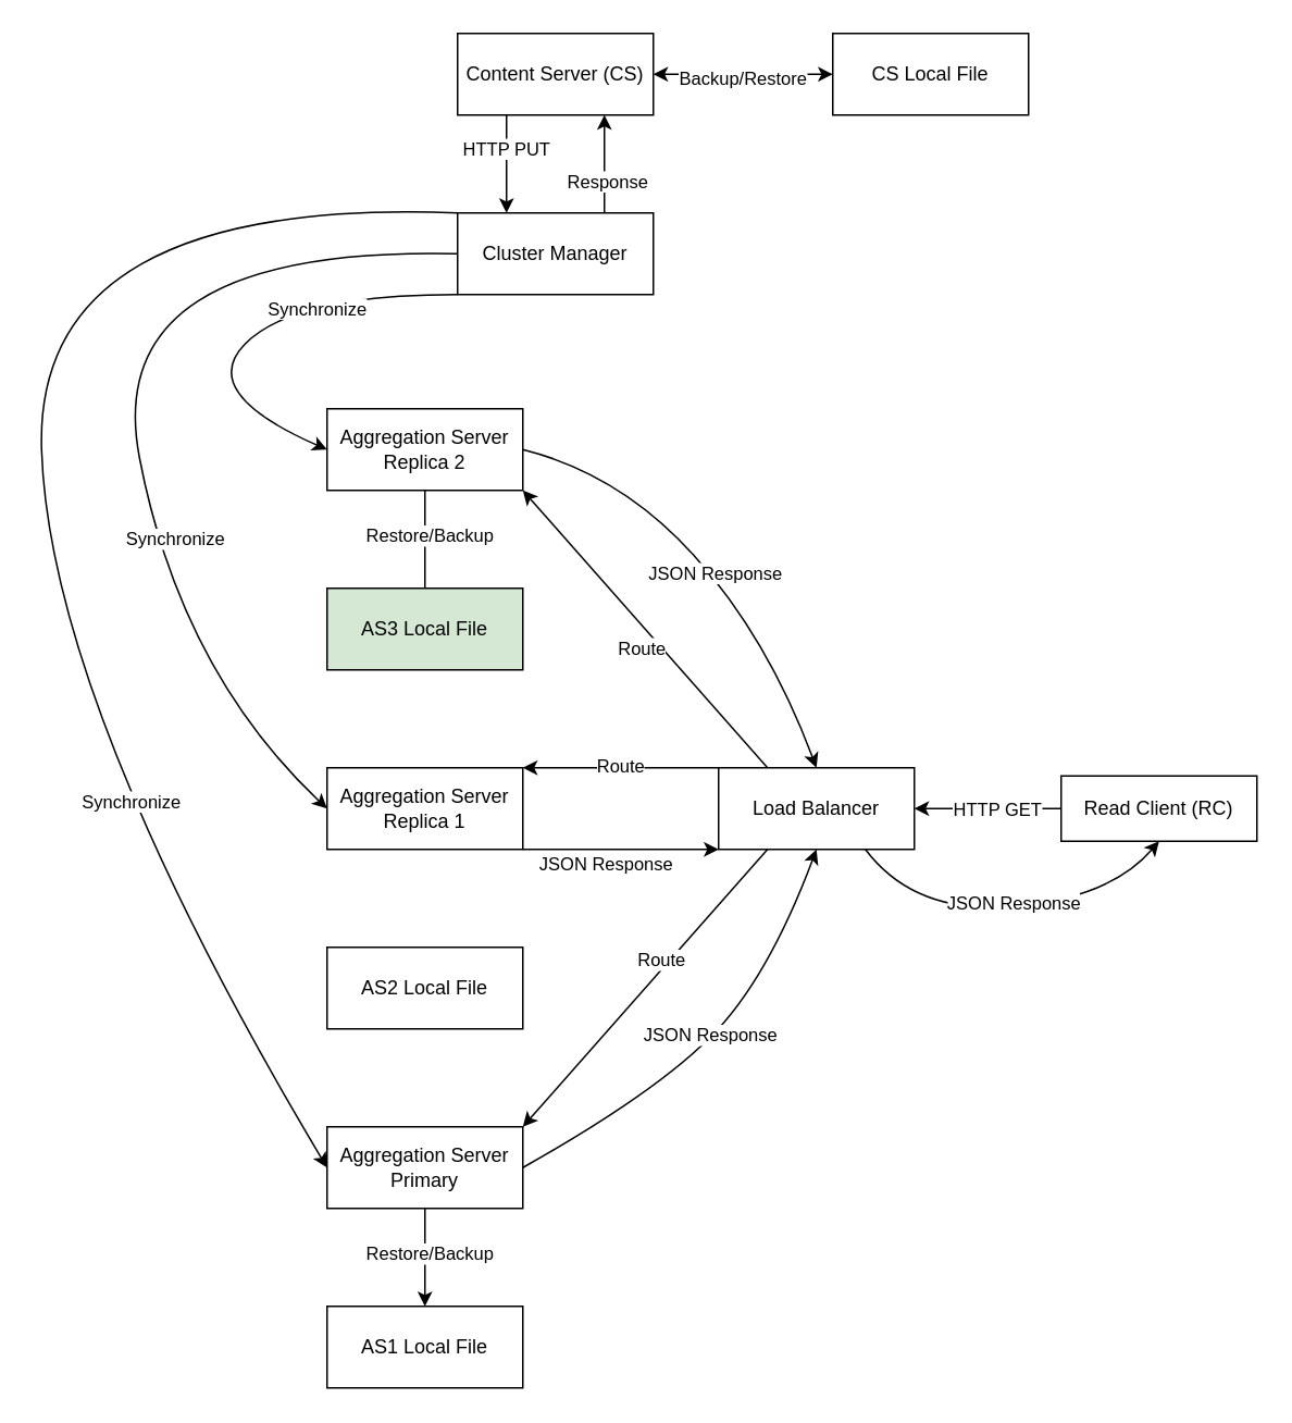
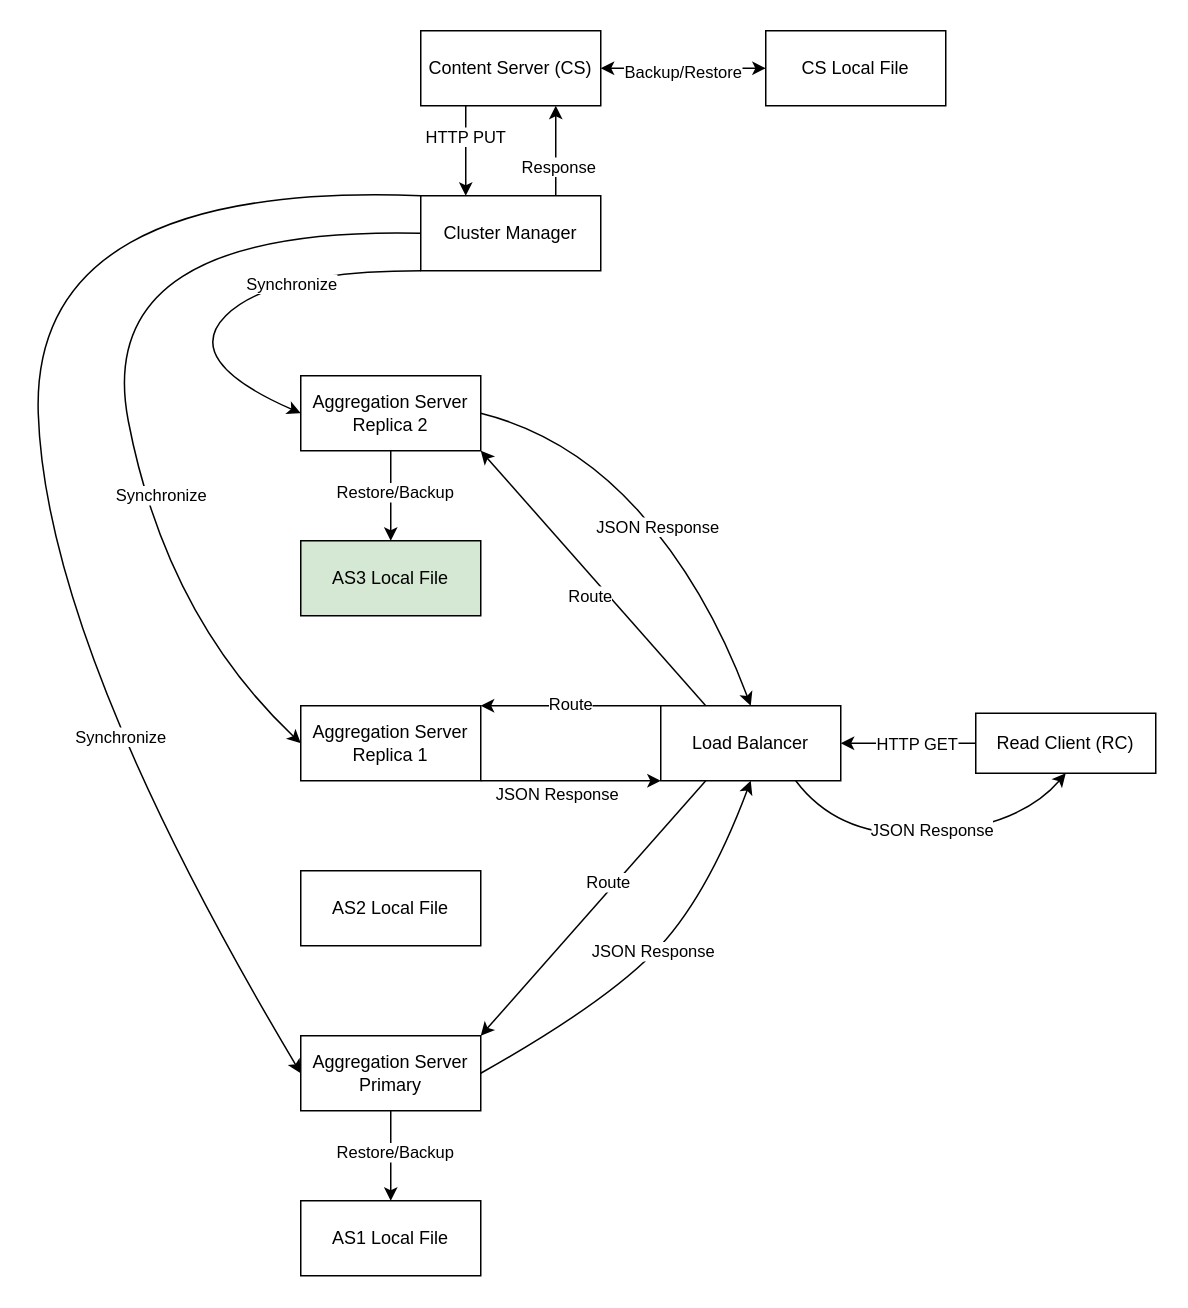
  <mxCell id="0" />
  <mxCell id="1" parent="0" />
  <mxCell id="2" value="Content Server (CS)" style="rounded=0;whiteSpace=wrap;html=1;" parent="1" vertex="1"><mxGeometry x="280" y="20" width="120" height="50" as="geometry" /></mxCell>
  <mxCell id="3" value="Cluster Manager" style="rounded=0;whiteSpace=wrap;html=1;" parent="1" vertex="1"><mxGeometry x="280" y="130" width="120" height="50" as="geometry" /></mxCell>
  <mxCell id="4" value="Read Client (RC)" style="rounded=0;whiteSpace=wrap;html=1;" parent="1" vertex="1"><mxGeometry x="650" y="475" width="120" height="40" as="geometry" /></mxCell>
  <mxCell id="5" value="CS Local File" style="rounded=0;whiteSpace=wrap;html=1;" parent="1" vertex="1"><mxGeometry x="510" y="20" width="120" height="50" as="geometry" /></mxCell>
  <mxCell id="6" value="" style="curved=1;endArrow=classic;html=1;rounded=0;entryX=0.5;entryY=1;entryDx=0;entryDy=0;exitX=0.75;exitY=1;exitDx=0;exitDy=0;" parent="1" source="17" target="4" edge="1"><mxGeometry width="50" height="50" relative="1" as="geometry"><mxPoint x="610" y="590" as="sourcePoint" /><mxPoint x="770" y="605" as="targetPoint" /><Array as="points"><mxPoint x="560" y="560" /><mxPoint x="680" y="550" /></Array></mxGeometry></mxCell>
  <mxCell id="7" value="JSON Response" style="edgeLabel;html=1;align=center;verticalAlign=middle;resizable=0;points=[];" parent="6" vertex="1" connectable="0"><mxGeometry x="0.026" y="2" relative="1" as="geometry"><mxPoint as="offset" /></mxGeometry></mxCell>
  <mxCell id="8" value="" style="endArrow=classic;html=1;rounded=0;exitX=0;exitY=0.5;exitDx=0;exitDy=0;entryX=1;entryY=0.5;entryDx=0;entryDy=0;" parent="1" source="4" target="17" edge="1"><mxGeometry width="50" height="50" relative="1" as="geometry"><mxPoint x="350" y="480" as="sourcePoint" /><mxPoint x="480" y="700" as="targetPoint" /></mxGeometry></mxCell>
  <mxCell id="9" value="HTTP GET" style="edgeLabel;html=1;align=center;verticalAlign=middle;resizable=0;points=[];" parent="8" vertex="1" connectable="0"><mxGeometry x="0.013" y="-1" relative="1" as="geometry"><mxPoint x="6" y="1" as="offset" /></mxGeometry></mxCell>
  <mxCell id="10" value="" style="endArrow=classic;html=1;rounded=0;entryX=0.75;entryY=1;entryDx=0;entryDy=0;exitX=0.75;exitY=0;exitDx=0;exitDy=0;" parent="1" source="3" target="2" edge="1"><mxGeometry width="50" height="50" relative="1" as="geometry"><mxPoint x="380" y="130" as="sourcePoint" /><mxPoint x="380" y="70" as="targetPoint" /></mxGeometry></mxCell>
  <mxCell id="11" value="Response" style="edgeLabel;html=1;align=center;verticalAlign=middle;resizable=0;points=[];" parent="10" vertex="1" connectable="0"><mxGeometry x="0.013" y="-1" relative="1" as="geometry"><mxPoint y="10" as="offset" /></mxGeometry></mxCell>
  <mxCell id="12" value="" style="endArrow=classic;startArrow=classic;html=1;rounded=0;exitX=1;exitY=0.5;exitDx=0;exitDy=0;entryX=0;entryY=0.5;entryDx=0;entryDy=0;" parent="1" source="2" target="5" edge="1"><mxGeometry width="50" height="50" relative="1" as="geometry"><mxPoint x="420" y="340" as="sourcePoint" /><mxPoint x="470" y="290" as="targetPoint" /></mxGeometry></mxCell>
  <mxCell id="13" value="Backup/Restore" style="edgeLabel;html=1;align=center;verticalAlign=middle;resizable=0;points=[];" parent="12" vertex="1" connectable="0"><mxGeometry x="-0.022" y="-2" relative="1" as="geometry"><mxPoint as="offset" /></mxGeometry></mxCell>
  <mxCell id="14" value="Aggregation Server Primary" style="rounded=0;whiteSpace=wrap;html=1;" vertex="1" parent="1"><mxGeometry x="200" y="690" width="120" height="50" as="geometry" /></mxCell>
  <mxCell id="15" value="Aggregation Server Replica 1" style="rounded=0;whiteSpace=wrap;html=1;" vertex="1" parent="1"><mxGeometry x="200" y="470" width="120" height="50" as="geometry" /></mxCell>
  <mxCell id="16" value="Aggregation Server Replica 2" style="rounded=0;whiteSpace=wrap;html=1;" vertex="1" parent="1"><mxGeometry x="200" y="250" width="120" height="50" as="geometry" /></mxCell>
  <mxCell id="17" value="Load Balancer" style="rounded=0;whiteSpace=wrap;html=1;" vertex="1" parent="1"><mxGeometry x="440" y="470" width="120" height="50" as="geometry" /></mxCell>
  <mxCell id="18" value="" style="endArrow=classic;html=1;rounded=0;entryX=1;entryY=1;entryDx=0;entryDy=0;exitX=0.25;exitY=0;exitDx=0;exitDy=0;" edge="1" parent="1" source="17" target="16"><mxGeometry width="50" height="50" relative="1" as="geometry"><mxPoint x="450" y="460" as="sourcePoint" /><mxPoint x="470" y="240" as="targetPoint" /></mxGeometry></mxCell>
  <mxCell id="19" value="Route" style="edgeLabel;html=1;align=center;verticalAlign=middle;resizable=0;points=[];" vertex="1" connectable="0" parent="18"><mxGeometry x="0.015" y="2" relative="1" as="geometry"><mxPoint y="11" as="offset" /></mxGeometry></mxCell>
  <mxCell id="20" value="AS3 Local File" style="rounded=0;whiteSpace=wrap;html=1;fillColor=#d5e8d4;" vertex="1" parent="1"><mxGeometry x="200" y="360" width="120" height="50" as="geometry" /></mxCell>
  <mxCell id="21" value="AS2 Local File" style="rounded=0;whiteSpace=wrap;html=1;" vertex="1" parent="1"><mxGeometry x="200" y="580" width="120" height="50" as="geometry" /></mxCell>
  <mxCell id="22" value="AS1 Local File" style="rounded=0;whiteSpace=wrap;html=1;" vertex="1" parent="1"><mxGeometry x="200" y="800" width="120" height="50" as="geometry" /></mxCell>
  <mxCell id="23" value="" style="endArrow=classic;html=1;rounded=0;exitX=0;exitY=0;exitDx=0;exitDy=0;entryX=1;entryY=0;entryDx=0;entryDy=0;" edge="1" parent="1" source="17" target="15"><mxGeometry width="50" height="50" relative="1" as="geometry"><mxPoint x="440" y="480" as="sourcePoint" /><mxPoint x="320" y="480" as="targetPoint" /></mxGeometry></mxCell>
  <mxCell id="24" value="Route" style="edgeLabel;html=1;align=center;verticalAlign=middle;resizable=0;points=[];" vertex="1" connectable="0" parent="23"><mxGeometry x="0.015" y="2" relative="1" as="geometry"><mxPoint y="-4" as="offset" /></mxGeometry></mxCell>
  <mxCell id="25" value="" style="endArrow=classic;html=1;rounded=0;exitX=0.25;exitY=1;exitDx=0;exitDy=0;entryX=1;entryY=0;entryDx=0;entryDy=0;" edge="1" parent="1" source="17" target="14"><mxGeometry width="50" height="50" relative="1" as="geometry"><mxPoint x="450" y="475" as="sourcePoint" /><mxPoint x="360" y="610" as="targetPoint" /></mxGeometry></mxCell>
  <mxCell id="26" value="Route" style="edgeLabel;html=1;align=center;verticalAlign=middle;resizable=0;points=[];" vertex="1" connectable="0" parent="25"><mxGeometry x="0.015" y="2" relative="1" as="geometry"><mxPoint x="9" y="-20" as="offset" /></mxGeometry></mxCell>
  <mxCell id="27" value="" style="curved=1;endArrow=classic;html=1;rounded=0;entryX=0.5;entryY=1;entryDx=0;entryDy=0;exitX=1;exitY=0.5;exitDx=0;exitDy=0;" edge="1" parent="1" source="14" target="17"><mxGeometry width="50" height="50" relative="1" as="geometry"><mxPoint x="360" y="690" as="sourcePoint" /><mxPoint x="550" y="692" as="targetPoint" /><Array as="points"><mxPoint x="400" y="670" /><mxPoint x="470" y="600" /></Array></mxGeometry></mxCell>
  <mxCell id="28" value="JSON Response" style="edgeLabel;html=1;align=center;verticalAlign=middle;resizable=0;points=[];" vertex="1" connectable="0" parent="27"><mxGeometry x="0.026" y="2" relative="1" as="geometry"><mxPoint as="offset" /></mxGeometry></mxCell>
  <mxCell id="29" value="" style="curved=1;endArrow=classic;html=1;rounded=0;entryX=0.5;entryY=0;entryDx=0;entryDy=0;exitX=1;exitY=0.5;exitDx=0;exitDy=0;" edge="1" parent="1" source="16" target="17"><mxGeometry width="50" height="50" relative="1" as="geometry"><mxPoint x="440" y="425" as="sourcePoint" /><mxPoint x="600" y="240" as="targetPoint" /><Array as="points"><mxPoint x="380" y="290" /><mxPoint x="470" y="390" /></Array></mxGeometry></mxCell>
  <mxCell id="30" value="JSON Response" style="edgeLabel;html=1;align=center;verticalAlign=middle;resizable=0;points=[];" vertex="1" connectable="0" parent="29"><mxGeometry x="0.026" y="2" relative="1" as="geometry"><mxPoint as="offset" /></mxGeometry></mxCell>
  <mxCell id="31" value="" style="endArrow=classic;html=1;rounded=0;exitX=1;exitY=1;exitDx=0;exitDy=0;entryX=0;entryY=1;entryDx=0;entryDy=0;" edge="1" parent="1" source="15" target="17"><mxGeometry width="50" height="50" relative="1" as="geometry"><mxPoint x="450" y="470" as="sourcePoint" /><mxPoint x="330" y="465" as="targetPoint" /></mxGeometry></mxCell>
  <mxCell id="32" value="JSON Response" style="edgeLabel;html=1;align=center;verticalAlign=middle;resizable=0;points=[];" vertex="1" connectable="0" parent="31"><mxGeometry x="0.015" y="2" relative="1" as="geometry"><mxPoint x="-11" y="10" as="offset" /></mxGeometry></mxCell>
- <mxCell id="33" value="" style="endArrow=none;html=1;rounded=0;exitX=0.5;exitY=1;exitDx=0;exitDy=0;entryX=0.5;entryY=0;entryDx=0;entryDy=0;" edge="1" parent="1" source="16" target="20"><mxGeometry width="50" height="50" relative="1" as="geometry"><mxPoint x="260" y="550" as="sourcePoint" /><mxPoint x="310" y="500" as="targetPoint" /></mxGeometry></mxCell>
+ <mxCell id="33" value="" style="endArrow=classic;html=1;rounded=0;exitX=0.5;exitY=1;exitDx=0;exitDy=0;entryX=0.5;entryY=0;entryDx=0;entryDy=0;" edge="1" parent="1" source="16" target="20"><mxGeometry width="50" height="50" relative="1" as="geometry"><mxPoint x="260" y="550" as="sourcePoint" /><mxPoint x="310" y="500" as="targetPoint" /></mxGeometry></mxCell>
  <mxCell id="34" value="Restore/Backup" style="edgeLabel;html=1;align=center;verticalAlign=middle;resizable=0;points=[];" vertex="1" connectable="0" parent="33"><mxGeometry x="-0.105" y="2" relative="1" as="geometry"><mxPoint as="offset" /></mxGeometry></mxCell>
  <mxCell id="35" value="" style="endArrow=classic;html=1;rounded=0;exitX=0.5;exitY=1;exitDx=0;exitDy=0;entryX=0.5;entryY=0;entryDx=0;entryDy=0;" edge="1" parent="1" source="14" target="22"><mxGeometry width="50" height="50" relative="1" as="geometry"><mxPoint x="300" y="760" as="sourcePoint" /><mxPoint x="240" y="780" as="targetPoint" /></mxGeometry></mxCell>
  <mxCell id="36" value="Restore/Backup" style="edgeLabel;html=1;align=center;verticalAlign=middle;resizable=0;points=[];" vertex="1" connectable="0" parent="35"><mxGeometry x="-0.105" y="2" relative="1" as="geometry"><mxPoint as="offset" /></mxGeometry></mxCell>
  <mxCell id="37" value="" style="endArrow=classic;html=1;rounded=0;exitX=0.25;exitY=1;exitDx=0;exitDy=0;entryX=0.25;entryY=0;entryDx=0;entryDy=0;" edge="1" parent="1" source="2" target="3"><mxGeometry width="50" height="50" relative="1" as="geometry"><mxPoint x="300" y="130" as="sourcePoint" /><mxPoint x="340" y="110" as="targetPoint" /></mxGeometry></mxCell>
  <mxCell id="38" value="HTTP PUT" style="edgeLabel;html=1;align=center;verticalAlign=middle;resizable=0;points=[];" vertex="1" connectable="0" parent="37"><mxGeometry x="0.013" y="-1" relative="1" as="geometry"><mxPoint y="-10" as="offset" /></mxGeometry></mxCell>
  <mxCell id="39" value="" style="curved=1;endArrow=classic;html=1;rounded=0;exitX=0;exitY=1;exitDx=0;exitDy=0;entryX=0;entryY=0.5;entryDx=0;entryDy=0;" edge="1" parent="1" source="3" target="16"><mxGeometry width="50" height="50" relative="1" as="geometry"><mxPoint x="260" y="180" as="sourcePoint" /><mxPoint x="190" y="280" as="targetPoint" /><Array as="points"><mxPoint x="180" y="180" /><mxPoint x="120" y="240" /></Array></mxGeometry></mxCell>
  <mxCell id="40" value="Synchronize" style="edgeLabel;html=1;align=center;verticalAlign=middle;resizable=0;points=[];" vertex="1" connectable="0" parent="39"><mxGeometry x="-0.364" y="8" relative="1" as="geometry"><mxPoint as="offset" /></mxGeometry></mxCell>
  <mxCell id="41" value="" style="curved=1;endArrow=classic;html=1;rounded=0;exitX=0;exitY=0.5;exitDx=0;exitDy=0;entryX=0;entryY=0.5;entryDx=0;entryDy=0;" edge="1" parent="1" source="3" target="15"><mxGeometry width="50" height="50" relative="1" as="geometry"><mxPoint x="200" y="150" as="sourcePoint" /><mxPoint x="120" y="245" as="targetPoint" /><Array as="points"><mxPoint x="60" y="150" /><mxPoint x="110" y="410" /></Array></mxGeometry></mxCell>
  <mxCell id="42" value="Synchronize" style="edgeLabel;html=1;align=center;verticalAlign=middle;resizable=0;points=[];" vertex="1" connectable="0" parent="41"><mxGeometry x="-0.364" y="8" relative="1" as="geometry"><mxPoint x="21" y="171" as="offset" /></mxGeometry></mxCell>
  <mxCell id="43" value="" style="curved=1;endArrow=classic;html=1;rounded=0;exitX=0;exitY=0;exitDx=0;exitDy=0;entryX=0;entryY=0.5;entryDx=0;entryDy=0;" edge="1" parent="1" source="3" target="14"><mxGeometry width="50" height="50" relative="1" as="geometry"><mxPoint x="290" y="165" as="sourcePoint" /><mxPoint x="210" y="505" as="targetPoint" /><Array as="points"><mxPoint x="20" y="120" /><mxPoint x="30" y="430" /></Array></mxGeometry></mxCell>
  <mxCell id="44" value="Synchronize" style="edgeLabel;html=1;align=center;verticalAlign=middle;resizable=0;points=[];" vertex="1" connectable="0" parent="43"><mxGeometry x="-0.364" y="8" relative="1" as="geometry"><mxPoint x="51" y="344" as="offset" /></mxGeometry></mxCell>
